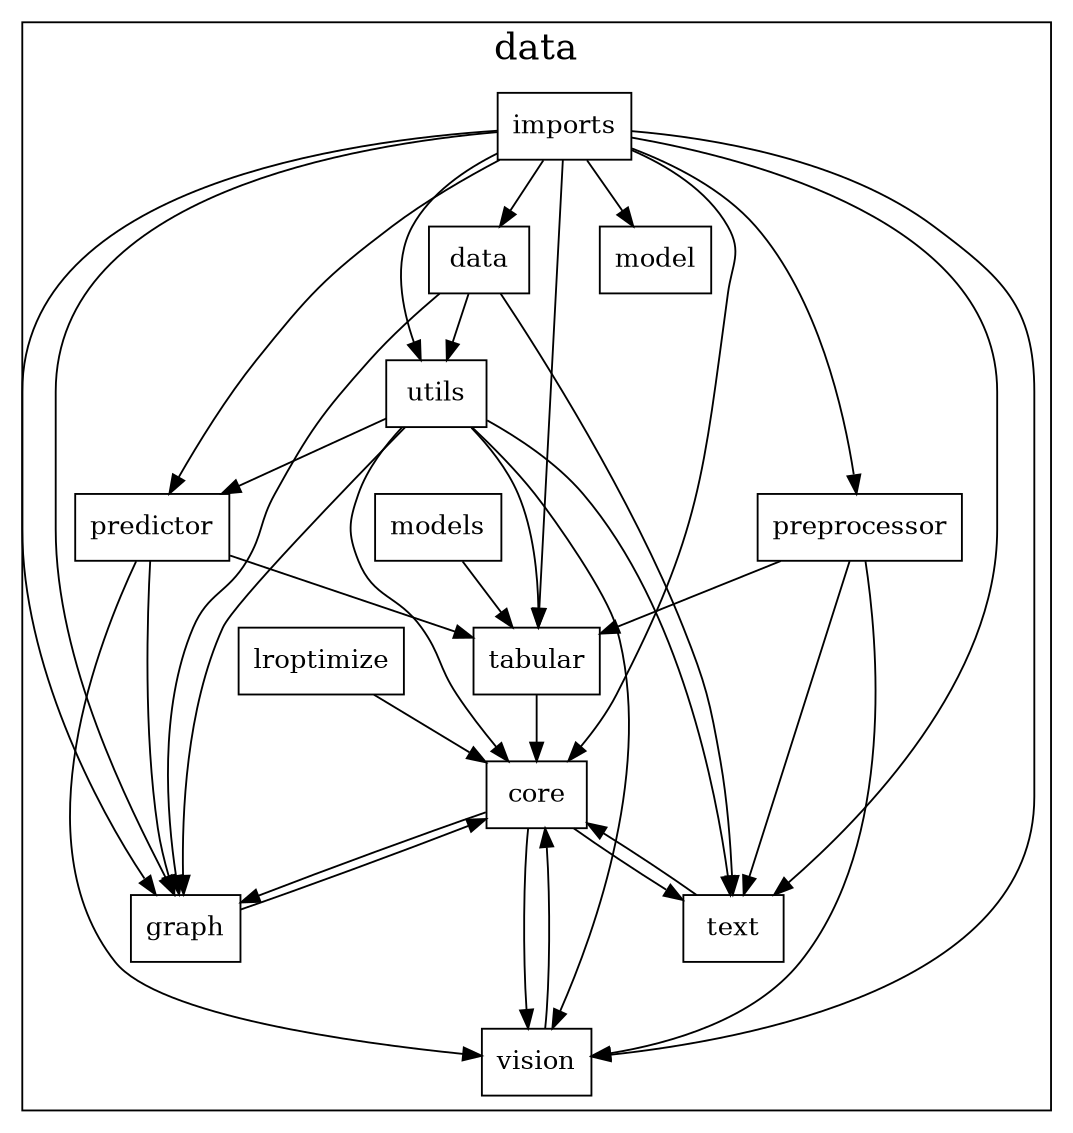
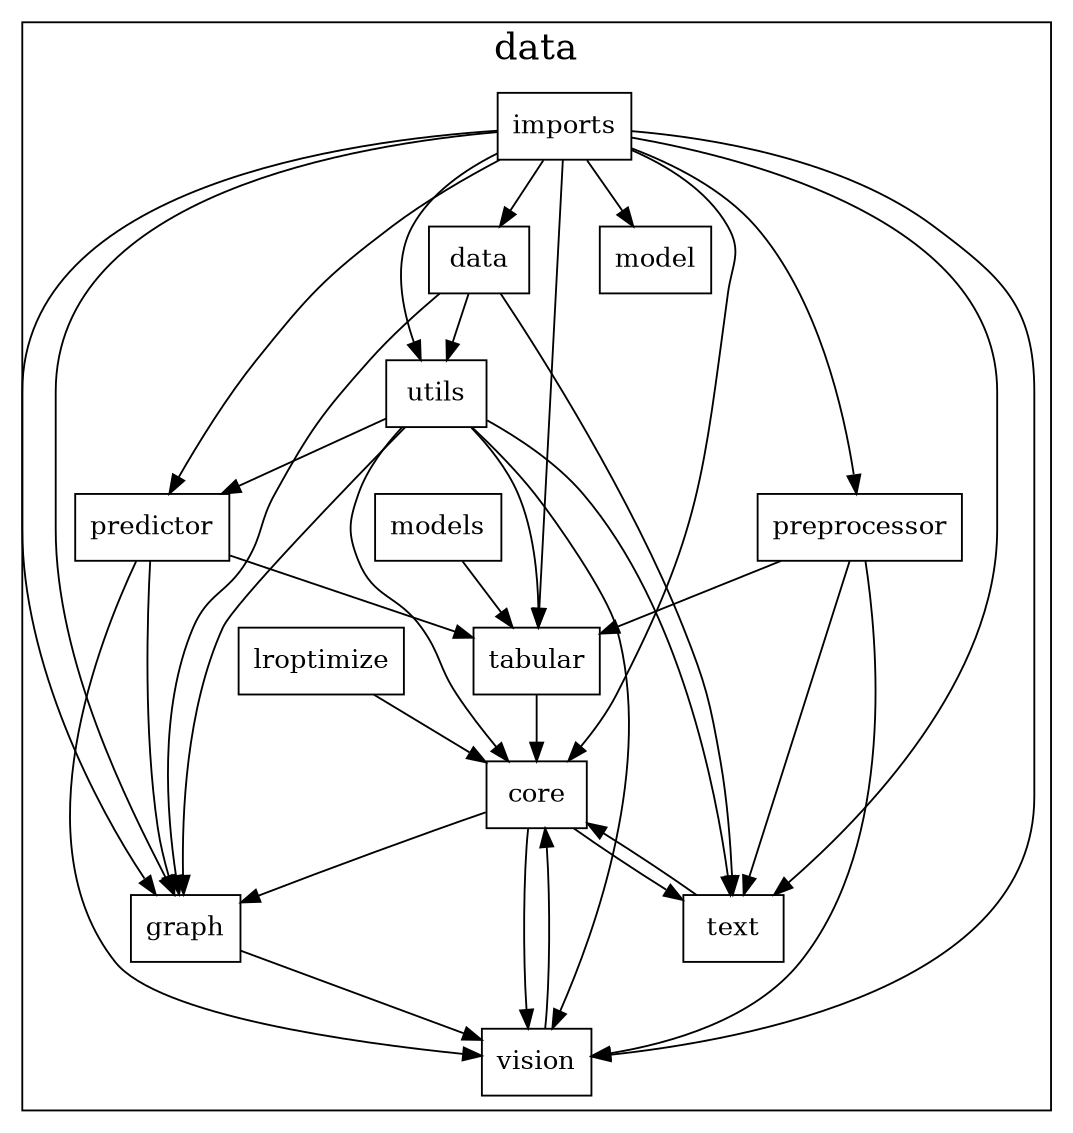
  digraph {
    fontsize=20
    node [shape=box]
    core
    data
    imports
    lroptimize
    models
    predictor
    preprocessor
    utils
    model
    vision
    text
    "graph"
    tabular
    subgraph cluster_1 {
      label=data
      core
      data
      imports
      lroptimize
      models
      predictor
      preprocessor
      utils
      model
      vision
      text
      "graph"
      tabular
    }
    core -> vision
    core -> text
    core -> "graph"
    data -> utils
    data -> text
    data -> "graph"
    imports -> core
    imports -> data
    imports -> predictor
    imports -> preprocessor
    imports -> utils
    imports -> model
    imports -> vision
    imports -> text
    imports -> "graph"
    imports -> "graph"
    imports -> tabular
    lroptimize -> core
    models -> tabular
    predictor -> vision
    predictor -> "graph"
    predictor -> tabular
    preprocessor -> vision
    preprocessor -> text
    preprocessor -> tabular
    utils -> core
    utils -> predictor
    utils -> vision
    utils -> text
    utils -> "graph"
    utils -> tabular
    vision -> core
    text -> core
-   "graph" -> core
+   "graph" -> vision
    tabular -> core
  }
